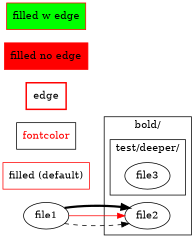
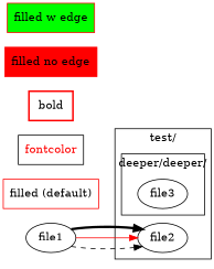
  digraph {
    rankdir=LR
    splines=line
    node [shape=box]
    file3 [shape=""]
    file2 [shape=""]
    n3 [color=red label="filled (default)" style=solid]
    n4 [fontcolor=red label=fontcolor style=solid]
-   n5 [color=red label="edge" style=bold]
+   n5 [color=red label=bold style=bold]
    n6 [color=red label="filled no edge" style=filled]
    n7 [color=red fillcolor=green label="filled w edge" style=filled]
    file1 [shape=""]
    subgraph cluster_1 {
-     label="bold/"
+     label="test/"
      file2
      subgraph cluster_2 {
-       label="test/deeper/"
+       label="deeper/deeper/"
        file3
      }
    }
    file1 -> file2 [style=dashed]
    file1 -> file2 [color=red]
    file1 -> file2 [penwidth=3]
  }
